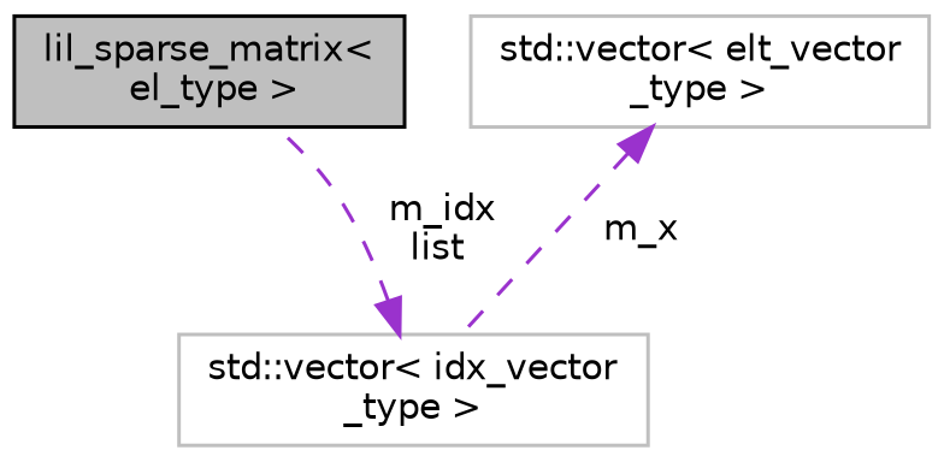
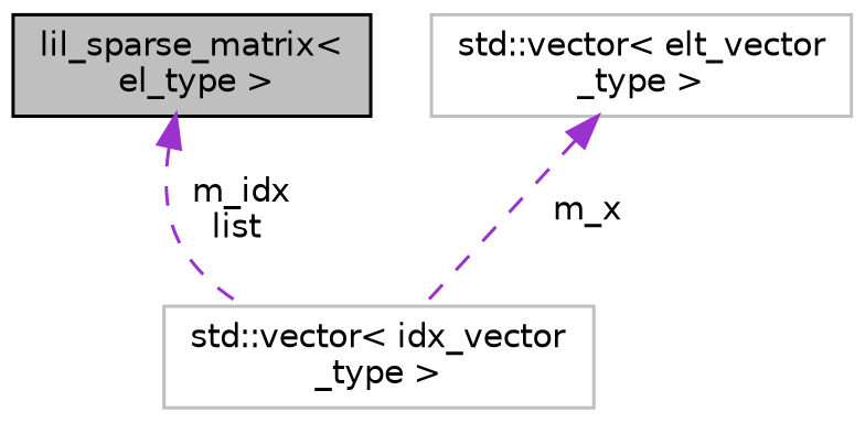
  digraph {
    node [color=grey75 fillcolor=white fontname=Helvetica fontsize=10 shape=record style=filled]
    edge [color=darkorchid3 dir=back fontname=Helvetica fontsize=10 labelfontname=Helvetica labelfontsize=10 style=dashed]
    n1 [color=black fillcolor=grey75 fontcolor=black height=0.2 label="lil_sparse_matrix\<\l el_type \>" width=0.4]
    n2 [height=0.2 label="std::vector\< elt_vector\l_type \>" width=0.4]
    n3 [height=0.2 label="std::vector\< idx_vector\l_type \>" width=0.4]
    n2 -> n3 [label=" m_x"]
-   n3 -> n1 [label=" m_idx\nlist"]
+   n1 -> n3 [label=" m_idx\nlist"]
  }
